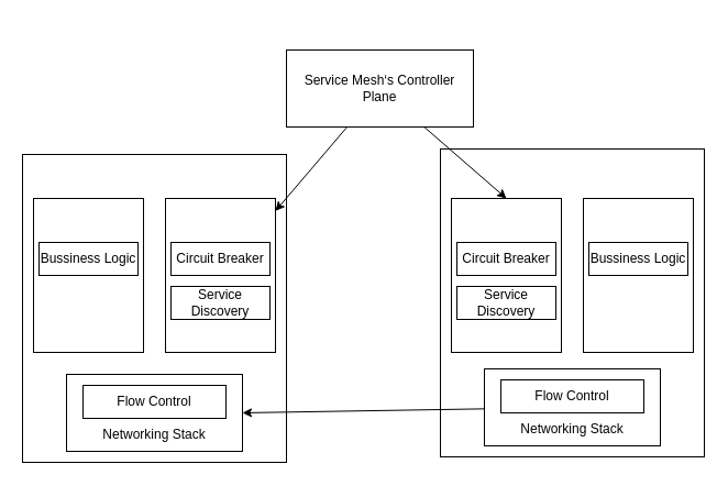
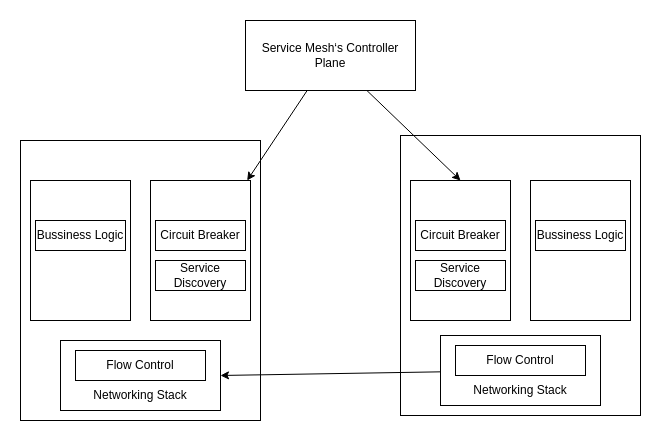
  <mxCell id="0" />
  <mxCell id="1" parent="0" />
  <mxCell id="2" value="" style="rounded=0;whiteSpace=wrap;html=1;" vertex="1" parent="1"><mxGeometry x="400" y="135" width="240" height="280" as="geometry" /></mxCell>
  <mxCell id="3" value="" style="rounded=0;whiteSpace=wrap;html=1;" vertex="1" parent="1"><mxGeometry x="20" y="140" width="240" height="280" as="geometry" /></mxCell>
  <mxCell id="4" style="rounded=0;orthogonalLoop=1;jettySize=auto;html=1;" edge="1" parent="1" source="6" target="8"><mxGeometry relative="1" as="geometry" /></mxCell>
  <mxCell id="5" style="edgeStyle=none;rounded=0;orthogonalLoop=1;jettySize=auto;html=1;entryX=0.5;entryY=0;entryDx=0;entryDy=0;" edge="1" parent="1" source="6" target="16"><mxGeometry relative="1" as="geometry" /></mxCell>
- <mxCell id="6" value="Service Mesh‘s Controller Plane" style="rounded=0;whiteSpace=wrap;html=1;" vertex="1" parent="1"><mxGeometry x="260" y="45" width="170" height="70" as="geometry" /></mxCell>
+ <mxCell id="6" value="Service Mesh‘s Controller Plane" style="rounded=0;whiteSpace=wrap;html=1;" vertex="1" parent="1"><mxGeometry x="245" y="20" width="170" height="70" as="geometry" /></mxCell>
  <mxCell id="7" value="" style="rounded=0;whiteSpace=wrap;html=1;" vertex="1" parent="1"><mxGeometry x="30" y="180" width="100" height="140" as="geometry" /></mxCell>
  <mxCell id="8" value="" style="rounded=0;whiteSpace=wrap;html=1;" vertex="1" parent="1"><mxGeometry x="150" y="180" width="100" height="140" as="geometry" /></mxCell>
  <mxCell id="9" value="Bussiness Logic" style="rounded=0;whiteSpace=wrap;html=1;" vertex="1" parent="1"><mxGeometry x="35" y="220" width="90" height="30" as="geometry" /></mxCell>
  <mxCell id="10" value="Circuit Breaker" style="rounded=0;whiteSpace=wrap;html=1;" vertex="1" parent="1"><mxGeometry x="155" y="220" width="90" height="30" as="geometry" /></mxCell>
  <mxCell id="11" value="Service Discovery" style="rounded=0;whiteSpace=wrap;html=1;" vertex="1" parent="1"><mxGeometry x="155" y="260" width="90" height="30" as="geometry" /></mxCell>
  <mxCell id="12" value="" style="rounded=0;whiteSpace=wrap;html=1;" vertex="1" parent="1"><mxGeometry x="60" y="340" width="160" height="70" as="geometry" /></mxCell>
  <mxCell id="13" value="Flow Control" style="rounded=0;whiteSpace=wrap;html=1;" vertex="1" parent="1"><mxGeometry x="75" y="350" width="130" height="30" as="geometry" /></mxCell>
  <mxCell id="14" value="Networking Stack" style="text;html=1;strokeColor=none;fillColor=none;align=center;verticalAlign=middle;whiteSpace=wrap;rounded=0;" vertex="1" parent="1"><mxGeometry x="65" y="380" width="150" height="30" as="geometry" /></mxCell>
  <mxCell id="15" value="" style="rounded=0;whiteSpace=wrap;html=1;" vertex="1" parent="1"><mxGeometry x="530" y="180" width="100" height="140" as="geometry" /></mxCell>
  <mxCell id="16" value="" style="rounded=0;whiteSpace=wrap;html=1;" vertex="1" parent="1"><mxGeometry x="410" y="180" width="100" height="140" as="geometry" /></mxCell>
  <mxCell id="17" value="Bussiness Logic" style="rounded=0;whiteSpace=wrap;html=1;" vertex="1" parent="1"><mxGeometry x="535" y="220" width="90" height="30" as="geometry" /></mxCell>
  <mxCell id="18" value="Circuit Breaker" style="rounded=0;whiteSpace=wrap;html=1;" vertex="1" parent="1"><mxGeometry x="415" y="220" width="90" height="30" as="geometry" /></mxCell>
  <mxCell id="19" value="Service Discovery" style="rounded=0;whiteSpace=wrap;html=1;" vertex="1" parent="1"><mxGeometry x="415" y="260" width="90" height="30" as="geometry" /></mxCell>
  <mxCell id="20" style="edgeStyle=none;rounded=0;orthogonalLoop=1;jettySize=auto;html=1;entryX=1;entryY=0.5;entryDx=0;entryDy=0;" edge="1" parent="1" source="21" target="12"><mxGeometry relative="1" as="geometry" /></mxCell>
  <mxCell id="21" value="" style="rounded=0;whiteSpace=wrap;html=1;" vertex="1" parent="1"><mxGeometry x="440" y="335" width="160" height="70" as="geometry" /></mxCell>
  <mxCell id="22" value="Flow Control" style="rounded=0;whiteSpace=wrap;html=1;" vertex="1" parent="1"><mxGeometry x="455" y="345" width="130" height="30" as="geometry" /></mxCell>
  <mxCell id="23" value="Networking Stack" style="text;html=1;strokeColor=none;fillColor=none;align=center;verticalAlign=middle;whiteSpace=wrap;rounded=0;" vertex="1" parent="1"><mxGeometry x="445" y="375" width="150" height="30" as="geometry" /></mxCell>
